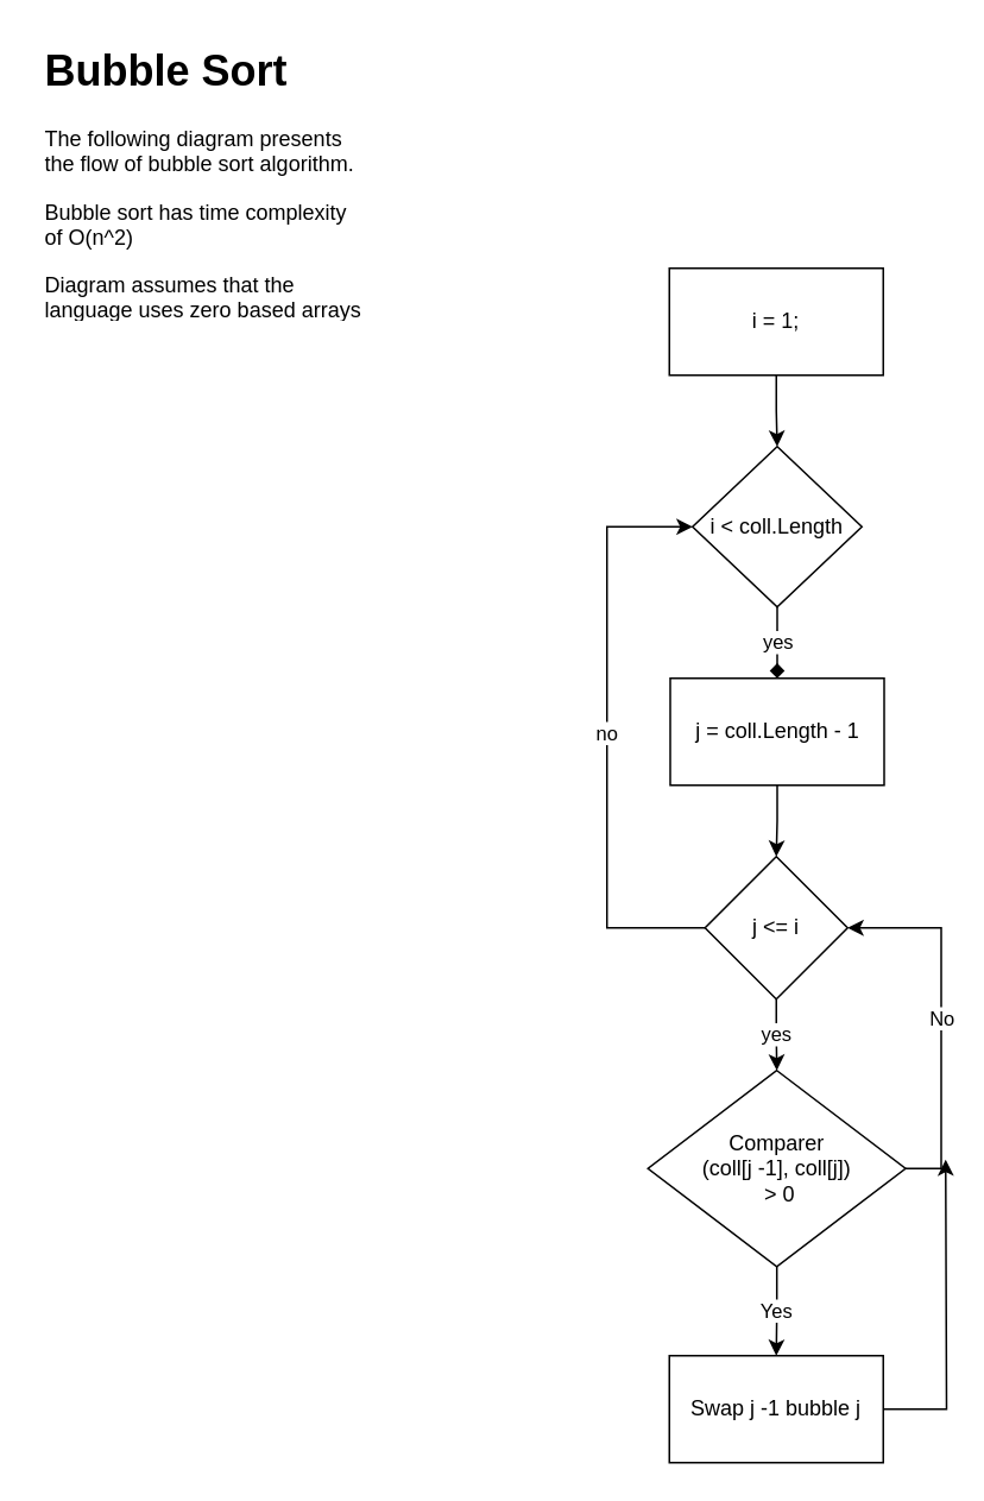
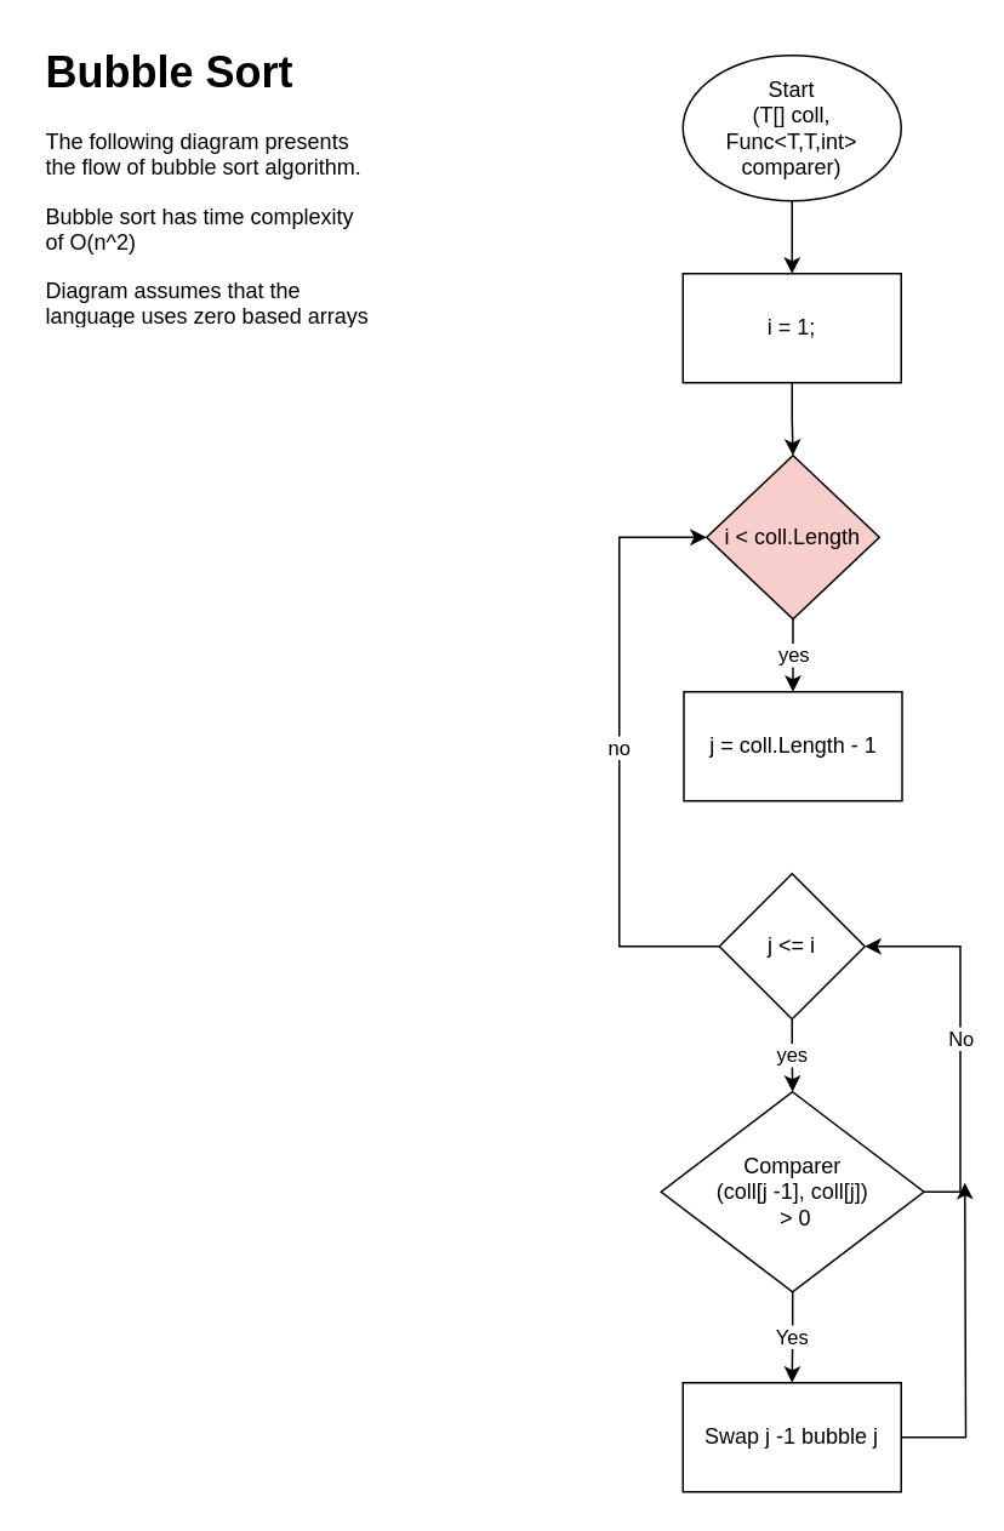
  <mxCell id="0" />
  <mxCell id="1" parent="0" />
+ <mxCell id="2" value="" style="edgeStyle=orthogonalEdgeStyle;rounded=0;orthogonalLoop=1;jettySize=auto;html=1;" edge="1" parent="1" source="3" target="6"><mxGeometry relative="1" as="geometry" /></mxCell>
+ <mxCell id="3" value="&lt;div&gt;Start&lt;/div&gt;&lt;div&gt;(T[] coll, Func&amp;lt;T,T,int&amp;gt; comparer)&lt;br&gt;&lt;/div&gt;" style="ellipse;whiteSpace=wrap;html=1;" vertex="1" parent="1"><mxGeometry x="375" y="30" width="120" height="80" as="geometry" /></mxCell>
  <mxCell id="4" value="&lt;h1&gt;Bubble Sort&lt;br&gt;&lt;/h1&gt;&lt;p&gt;The following diagram presents the flow of bubble sort algorithm.&lt;/p&gt;&lt;p&gt;Bubble sort has time complexity of O(n^2)&lt;br&gt;&lt;/p&gt;&lt;div&gt;Diagram assumes that the language uses zero based arrays&lt;br&gt;&lt;/div&gt;" style="text;html=1;strokeColor=none;fillColor=none;spacing=5;spacingTop=-20;whiteSpace=wrap;overflow=hidden;rounded=0;" vertex="1" parent="1"><mxGeometry x="20" y="20" width="190" height="160" as="geometry" /></mxCell>
  <mxCell id="5" value="" style="edgeStyle=orthogonalEdgeStyle;rounded=0;orthogonalLoop=1;jettySize=auto;html=1;" edge="1" parent="1" source="6" target="8"><mxGeometry relative="1" as="geometry" /></mxCell>
  <mxCell id="6" value="&lt;div&gt;i = 1;&lt;/div&gt;" style="rounded=0;whiteSpace=wrap;html=1;" vertex="1" parent="1"><mxGeometry x="375" y="150" width="120" height="60" as="geometry" /></mxCell>
- <mxCell id="7" value="yes" style="edgeStyle=orthogonalEdgeStyle;rounded=0;orthogonalLoop=1;jettySize=auto;html=1;endArrow=diamond;" edge="1" parent="1" source="8" target="13"><mxGeometry relative="1" as="geometry" /></mxCell>
- <mxCell id="8" value="i &amp;lt; coll.Length" style="rhombus;whiteSpace=wrap;html=1;" vertex="1" parent="1"><mxGeometry x="388" y="250" width="95" height="90" as="geometry" /></mxCell>
+ <mxCell id="7" value="yes" style="edgeStyle=orthogonalEdgeStyle;rounded=0;orthogonalLoop=1;jettySize=auto;html=1;" edge="1" parent="1" source="8" target="13"><mxGeometry relative="1" as="geometry" /></mxCell>
+ <mxCell id="8" value="i &amp;lt; coll.Length" style="rhombus;whiteSpace=wrap;html=1;fillColor=#f8cecc;" vertex="1" parent="1"><mxGeometry x="388" y="250" width="95" height="90" as="geometry" /></mxCell>
  <mxCell id="9" value="yes" style="edgeStyle=orthogonalEdgeStyle;rounded=0;orthogonalLoop=1;jettySize=auto;html=1;" edge="1" parent="1" source="11" target="16"><mxGeometry relative="1" as="geometry" /></mxCell>
  <mxCell id="10" value="no" style="edgeStyle=orthogonalEdgeStyle;rounded=0;orthogonalLoop=1;jettySize=auto;html=1;exitX=0;exitY=0.5;exitDx=0;exitDy=0;entryX=0;entryY=0.5;entryDx=0;entryDy=0;" edge="1" parent="1" source="11" target="8"><mxGeometry relative="1" as="geometry"><Array as="points"><mxPoint x="340" y="520" /><mxPoint x="340" y="295" /></Array></mxGeometry></mxCell>
  <mxCell id="11" value="j &amp;lt;= i" style="rhombus;whiteSpace=wrap;html=1;" vertex="1" parent="1"><mxGeometry x="395" y="480" width="80" height="80" as="geometry" /></mxCell>
- <mxCell id="12" value="" style="edgeStyle=orthogonalEdgeStyle;rounded=0;orthogonalLoop=1;jettySize=auto;html=1;" edge="1" parent="1" source="13" target="11"><mxGeometry relative="1" as="geometry" /></mxCell>
  <mxCell id="13" value="j = coll.Length - 1" style="rounded=0;whiteSpace=wrap;html=1;" vertex="1" parent="1"><mxGeometry x="375.5" y="380" width="120" height="60" as="geometry" /></mxCell>
  <mxCell id="14" value="Yes" style="edgeStyle=orthogonalEdgeStyle;rounded=0;orthogonalLoop=1;jettySize=auto;html=1;" edge="1" parent="1" source="16" target="18"><mxGeometry relative="1" as="geometry" /></mxCell>
  <mxCell id="15" value="No" style="edgeStyle=orthogonalEdgeStyle;rounded=0;orthogonalLoop=1;jettySize=auto;html=1;exitX=1;exitY=0.5;exitDx=0;exitDy=0;entryX=1;entryY=0.5;entryDx=0;entryDy=0;" edge="1" parent="1" source="16" target="11"><mxGeometry relative="1" as="geometry" /></mxCell>
  <mxCell id="16" value="&lt;div&gt;Comparer&lt;/div&gt;&lt;div&gt;(coll[j -1], coll[j])&lt;/div&gt;&amp;nbsp;&amp;gt; 0" style="rhombus;whiteSpace=wrap;html=1;" vertex="1" parent="1"><mxGeometry x="363" y="600" width="144.5" height="110" as="geometry" /></mxCell>
  <mxCell id="17" style="edgeStyle=orthogonalEdgeStyle;rounded=0;orthogonalLoop=1;jettySize=auto;html=1;exitX=1;exitY=0.5;exitDx=0;exitDy=0;" edge="1" parent="1" source="18"><mxGeometry relative="1" as="geometry"><mxPoint x="530" y="650" as="targetPoint" /></mxGeometry></mxCell>
  <mxCell id="18" value="Swap j -1 bubble j" style="rounded=0;whiteSpace=wrap;html=1;" vertex="1" parent="1"><mxGeometry x="375" y="760" width="120" height="60" as="geometry" /></mxCell>
